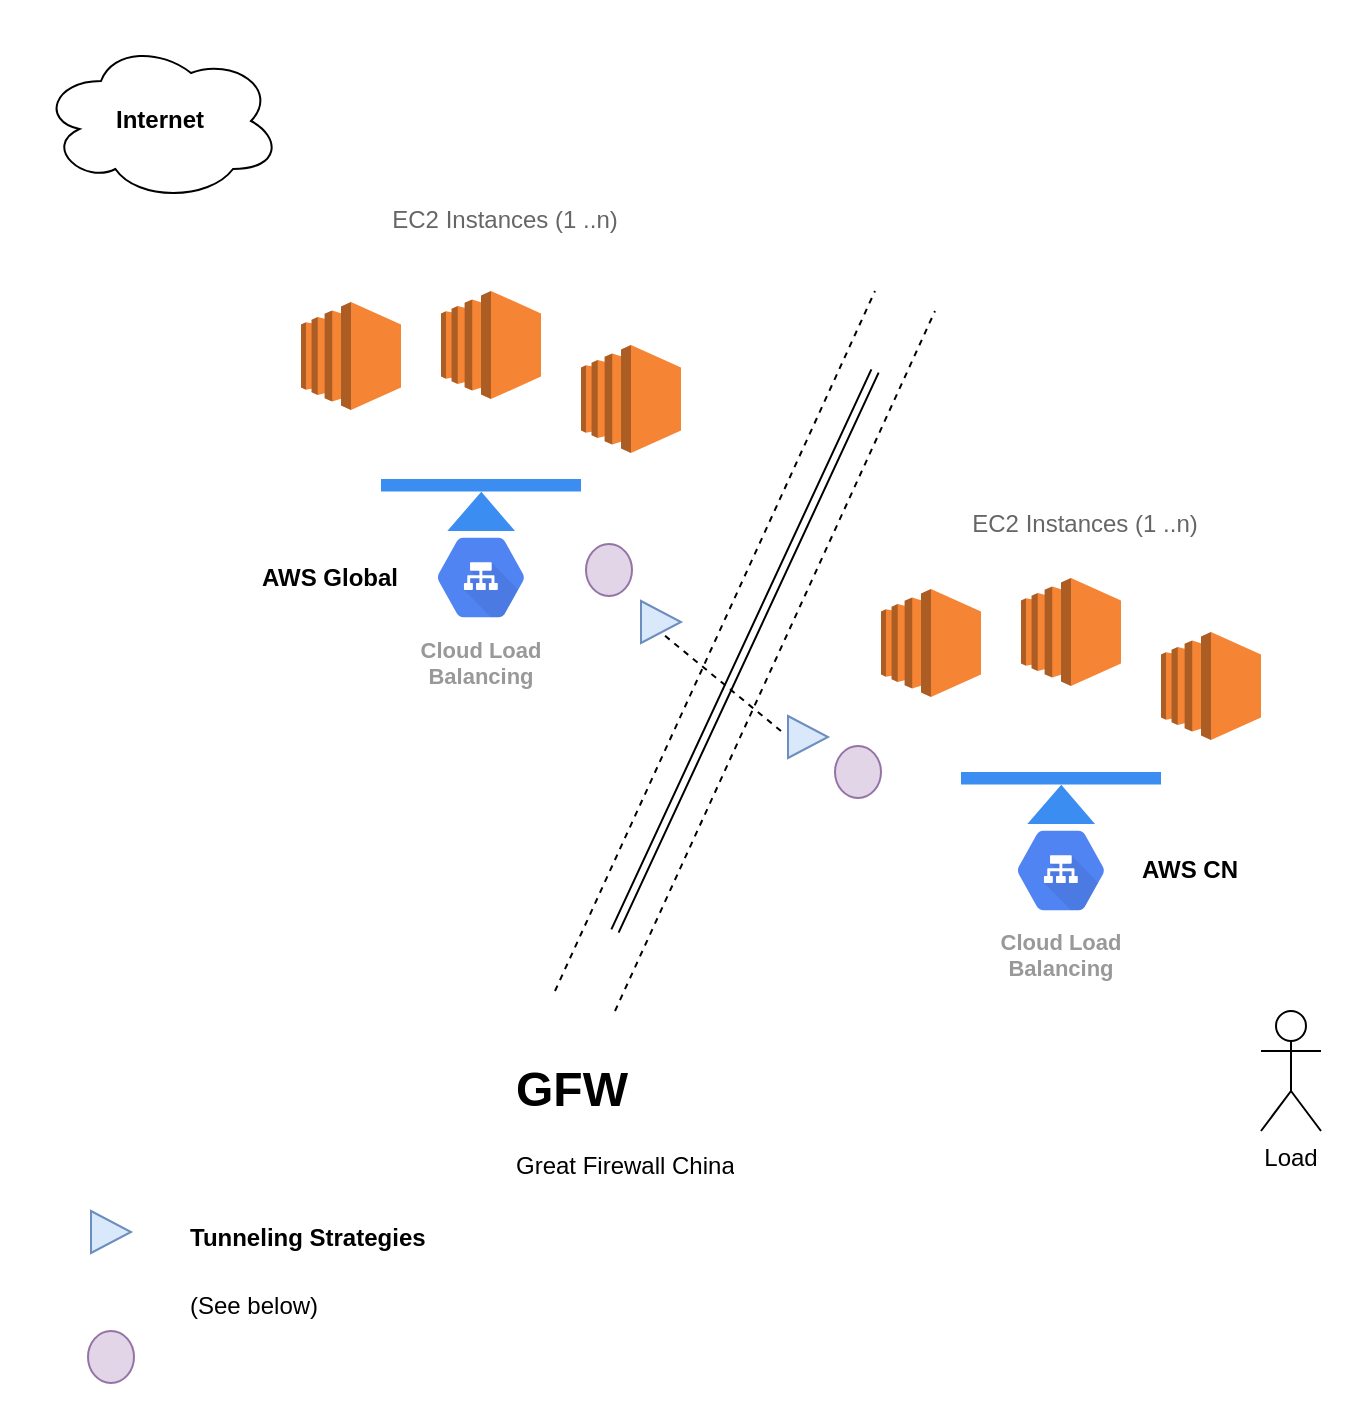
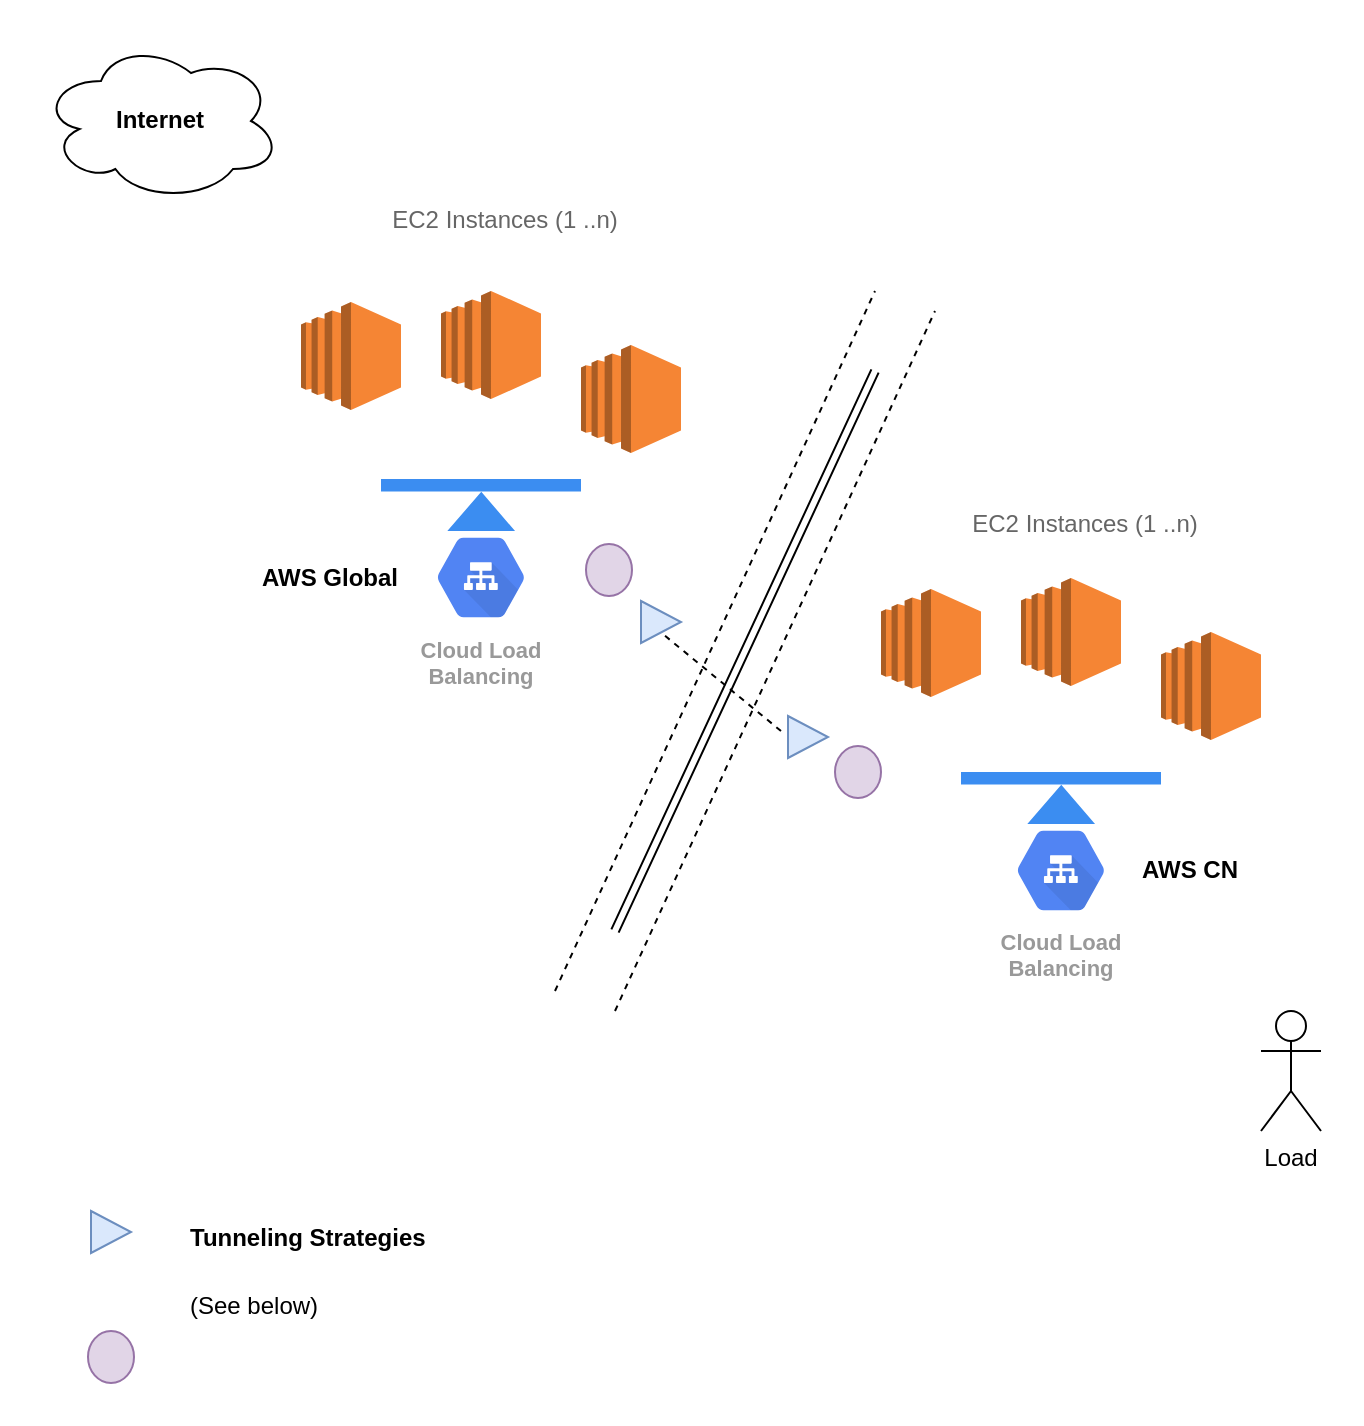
  <mxCell id="0" />
  <mxCell id="1" parent="0" />
  <mxCell id="2" value="" style="shape=link;html=1;" edge="1" parent="1"><mxGeometry width="50" height="50" relative="1" as="geometry"><mxPoint x="307" y="465" as="sourcePoint" /><mxPoint x="437" y="185" as="targetPoint" /></mxGeometry></mxCell>
  <mxCell id="3" value="" style="endArrow=none;dashed=1;html=1;" edge="1" parent="1"><mxGeometry width="50" height="50" relative="1" as="geometry"><mxPoint x="277" y="495" as="sourcePoint" /><mxPoint x="437" y="145" as="targetPoint" /></mxGeometry></mxCell>
  <mxCell id="4" value="" style="endArrow=none;dashed=1;html=1;" edge="1" parent="1"><mxGeometry width="50" height="50" relative="1" as="geometry"><mxPoint x="307" y="505" as="sourcePoint" /><mxPoint x="467" y="155" as="targetPoint" /></mxGeometry></mxCell>
  <mxCell id="5" value="&lt;b&gt;Internet&lt;/b&gt;" style="ellipse;shape=cloud;whiteSpace=wrap;html=1;" vertex="1" parent="1"><mxGeometry x="20" y="20" width="120" height="80" as="geometry" /></mxCell>
  <mxCell id="6" value="Cloud Load&#10;Balancing" style="html=1;fillColor=#5184F3;strokeColor=none;verticalAlign=top;labelPosition=center;verticalLabelPosition=bottom;align=center;spacingTop=-6;fontSize=11;fontStyle=1;fontColor=#999999;shape=mxgraph.gcp2.hexIcon;prIcon=cloud_load_balancing" vertex="1" parent="1"><mxGeometry x="207" y="259" width="66" height="58.5" as="geometry" /></mxCell>
  <mxCell id="7" value="Cloud Load&#10;Balancing" style="html=1;fillColor=#5184F3;strokeColor=none;verticalAlign=top;labelPosition=center;verticalLabelPosition=bottom;align=center;spacingTop=-6;fontSize=11;fontStyle=1;fontColor=#999999;shape=mxgraph.gcp2.hexIcon;prIcon=cloud_load_balancing" vertex="1" parent="1"><mxGeometry x="497" y="405.5" width="66" height="58.5" as="geometry" /></mxCell>
  <mxCell id="8" value="" style="html=1;aspect=fixed;strokeColor=none;shadow=0;align=center;verticalAlign=top;fillColor=#3B8DF1;shape=mxgraph.gcp2.load_balancing" vertex="1" parent="1"><mxGeometry x="190" y="239" width="100" height="26" as="geometry" /></mxCell>
  <mxCell id="9" value="" style="html=1;aspect=fixed;strokeColor=none;shadow=0;align=center;verticalAlign=top;fillColor=#3B8DF1;shape=mxgraph.gcp2.load_balancing" vertex="1" parent="1"><mxGeometry x="480" y="385.5" width="100" height="26" as="geometry" /></mxCell>
  <mxCell id="10" value="" style="outlineConnect=0;dashed=0;verticalLabelPosition=bottom;verticalAlign=top;align=center;html=1;shape=mxgraph.aws3.ec2;fillColor=#F58534;gradientColor=none;" vertex="1" parent="1"><mxGeometry x="440" y="294" width="50" height="54" as="geometry" /></mxCell>
  <mxCell id="11" value="" style="outlineConnect=0;dashed=0;verticalLabelPosition=bottom;verticalAlign=top;align=center;html=1;shape=mxgraph.aws3.ec2;fillColor=#F58534;gradientColor=none;" vertex="1" parent="1"><mxGeometry x="510" y="288.5" width="50" height="54" as="geometry" /></mxCell>
  <mxCell id="12" value="" style="outlineConnect=0;dashed=0;verticalLabelPosition=bottom;verticalAlign=top;align=center;html=1;shape=mxgraph.aws3.ec2;fillColor=#F58534;gradientColor=none;" vertex="1" parent="1"><mxGeometry x="580" y="315.5" width="50" height="54" as="geometry" /></mxCell>
  <mxCell id="13" value="" style="outlineConnect=0;dashed=0;verticalLabelPosition=bottom;verticalAlign=top;align=center;html=1;shape=mxgraph.aws3.ec2;fillColor=#F58534;gradientColor=none;" vertex="1" parent="1"><mxGeometry x="150" y="150.5" width="50" height="54" as="geometry" /></mxCell>
  <mxCell id="14" value="" style="outlineConnect=0;dashed=0;verticalLabelPosition=bottom;verticalAlign=top;align=center;html=1;shape=mxgraph.aws3.ec2;fillColor=#F58534;gradientColor=none;" vertex="1" parent="1"><mxGeometry x="220" y="145" width="50" height="54" as="geometry" /></mxCell>
  <mxCell id="15" value="" style="outlineConnect=0;dashed=0;verticalLabelPosition=bottom;verticalAlign=top;align=center;html=1;shape=mxgraph.aws3.ec2;fillColor=#F58534;gradientColor=none;" vertex="1" parent="1"><mxGeometry x="290" y="172" width="50" height="54" as="geometry" /></mxCell>
  <mxCell id="16" value="Load" style="shape=umlActor;verticalLabelPosition=bottom;labelBackgroundColor=#ffffff;verticalAlign=top;html=1;outlineConnect=0;" vertex="1" parent="1"><mxGeometry x="630" y="505" width="30" height="60" as="geometry" /></mxCell>
- <mxCell id="17" value="&lt;h1&gt;GFW&lt;/h1&gt;&lt;p&gt;Great Firewall China&lt;/p&gt;" style="text;html=1;strokeColor=none;fillColor=none;spacing=5;spacingTop=-20;whiteSpace=wrap;overflow=hidden;rounded=0;" vertex="1" parent="1"><mxGeometry x="252.5" y="525" width="125" height="80" as="geometry" /></mxCell>
  <mxCell id="18" value="AWS CN" style="text;html=1;strokeColor=none;fillColor=none;align=center;verticalAlign=middle;whiteSpace=wrap;rounded=0;fontStyle=1" vertex="1" parent="1"><mxGeometry x="550" y="425" width="90" height="20" as="geometry" /></mxCell>
  <mxCell id="19" value="AWS Global" style="text;html=1;strokeColor=none;fillColor=none;align=center;verticalAlign=middle;whiteSpace=wrap;rounded=0;fontStyle=1" vertex="1" parent="1"><mxGeometry x="120" y="278.5" width="90" height="20" as="geometry" /></mxCell>
  <mxCell id="20" value="&lt;font color=&quot;#666666&quot;&gt;EC2 Instances (1 ..n)&lt;/font&gt;" style="text;html=1;strokeColor=none;fillColor=none;align=center;verticalAlign=middle;whiteSpace=wrap;rounded=0;" vertex="1" parent="1"><mxGeometry x="480" y="252" width="125" height="20" as="geometry" /></mxCell>
  <mxCell id="21" value="" style="triangle;whiteSpace=wrap;html=1;fillColor=#dae8fc;strokeColor=#6c8ebf;" vertex="1" parent="1"><mxGeometry x="45" y="605" width="20" height="21" as="geometry" /></mxCell>
  <mxCell id="22" value="&lt;h1&gt;&lt;font style=&quot;font-size: 12px&quot;&gt;Tunneling Strategies&lt;/font&gt;&lt;/h1&gt;&lt;p&gt;&lt;font style=&quot;font-size: 12px&quot;&gt;(See below)&lt;/font&gt;&lt;/p&gt;" style="text;html=1;strokeColor=none;fillColor=none;spacing=5;spacingTop=-20;whiteSpace=wrap;overflow=hidden;rounded=0;" vertex="1" parent="1"><mxGeometry x="90" y="595" width="130" height="70" as="geometry" /></mxCell>
  <mxCell id="23" value="" style="ellipse;whiteSpace=wrap;html=1;fillColor=#e1d5e7;strokeColor=#9673a6;" vertex="1" parent="1"><mxGeometry x="417" y="372.5" width="23" height="26" as="geometry" /></mxCell>
  <mxCell id="24" value="&lt;font color=&quot;#666666&quot;&gt;EC2 Instances (1 ..n)&lt;/font&gt;" style="text;html=1;strokeColor=none;fillColor=none;align=center;verticalAlign=middle;whiteSpace=wrap;rounded=0;" vertex="1" parent="1"><mxGeometry x="190" y="100" width="125" height="20" as="geometry" /></mxCell>
  <mxCell id="25" value="" style="triangle;whiteSpace=wrap;html=1;fillColor=#dae8fc;strokeColor=#6c8ebf;" vertex="1" parent="1"><mxGeometry x="320" y="300" width="20" height="21" as="geometry" /></mxCell>
  <mxCell id="26" value="" style="triangle;whiteSpace=wrap;html=1;fillColor=#dae8fc;strokeColor=#6c8ebf;" vertex="1" parent="1"><mxGeometry x="393.5" y="357.5" width="20" height="21" as="geometry" /></mxCell>
  <mxCell id="27" value="" style="ellipse;whiteSpace=wrap;html=1;fillColor=#e1d5e7;strokeColor=#9673a6;" vertex="1" parent="1"><mxGeometry x="292.5" y="271.5" width="23" height="26" as="geometry" /></mxCell>
  <mxCell id="28" value="" style="ellipse;whiteSpace=wrap;html=1;fillColor=#e1d5e7;strokeColor=#9673a6;" vertex="1" parent="1"><mxGeometry x="43.5" y="665" width="23" height="26" as="geometry" /></mxCell>
  <mxCell id="29" value="" style="endArrow=none;dashed=1;html=1;entryX=0.5;entryY=1;entryDx=0;entryDy=0;" edge="1" parent="1" target="25"><mxGeometry width="50" height="50" relative="1" as="geometry"><mxPoint x="390" y="365" as="sourcePoint" /><mxPoint x="310" y="325" as="targetPoint" /></mxGeometry></mxCell>
